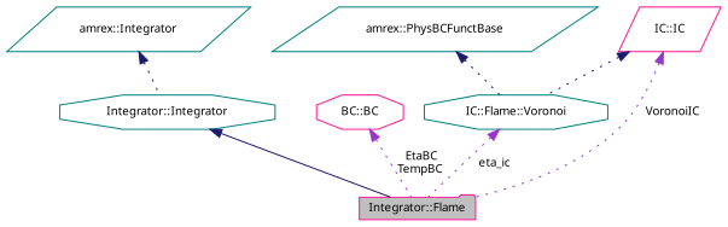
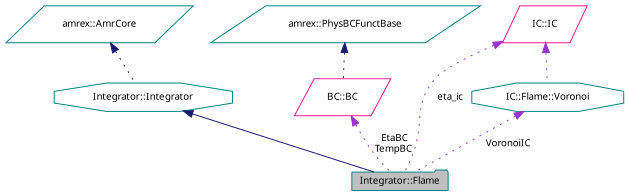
  digraph {
    fontname="Noto Sans"
    node [color=teal fillcolor=white fontname="Noto Sans" fontsize=10 shape=parallelogram style=filled]
    edge [color=midnightblue dir=back fontname="Noto Sans" fontsize=10 labelfontname=Helvetica labelfontsize=10 style=dotted]
-   n1 [color=deeppink fillcolor=grey75 fontcolor=black height=0.2 label="Integrator::Flame" shape=folder width=0.4]
+   n1 [fillcolor=grey75 fontcolor=black height=0.2 label="Integrator::Flame" shape=folder width=0.4]
    n2 [height=0.2 label="Integrator::Integrator" shape=octagon width=0.4]
-   n3 [height=0.2 label="amrex::Integrator" width=0.4]
-   n4 [color=deeppink height=0.2 label="BC::BC" shape=octagon width=0.4]
+   n3 [height=0.2 label="amrex::AmrCore" width=0.4]
+   n4 [color=deeppink height=0.2 label="BC::BC" width=0.4]
    n5 [height=0.2 label="amrex::PhysBCFunctBase" width=0.4]
    n6 [height=0.2 label="IC::Flame::Voronoi" shape=octagon width=0.4]
    n7 [color=deeppink height=0.2 label="IC::IC" width=0.4]
    n2 -> n1 [style=solid]
    n3 -> n2
    n4 -> n1 [color=darkorchid3 label=" EtaBC\nTempBC"]
-   n5 -> n6
-   n6 -> n1 [color=darkorchid3 label=" eta_ic"]
-   n7 -> n1 [color=darkorchid3 label=" VoronoiIC"]
-   n7 -> n6
+   n5 -> n4
+   n6 -> n1 [color=darkorchid3 label=" VoronoiIC"]
+   n7 -> n1 [color=darkorchid3 label=" eta_ic"]
+   n7 -> n6 [color=darkorchid3]
  }
